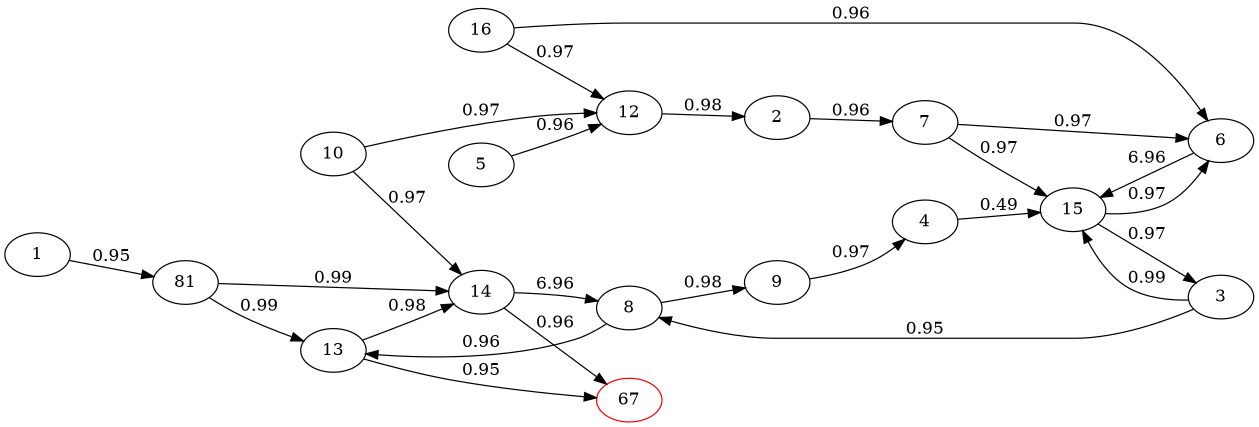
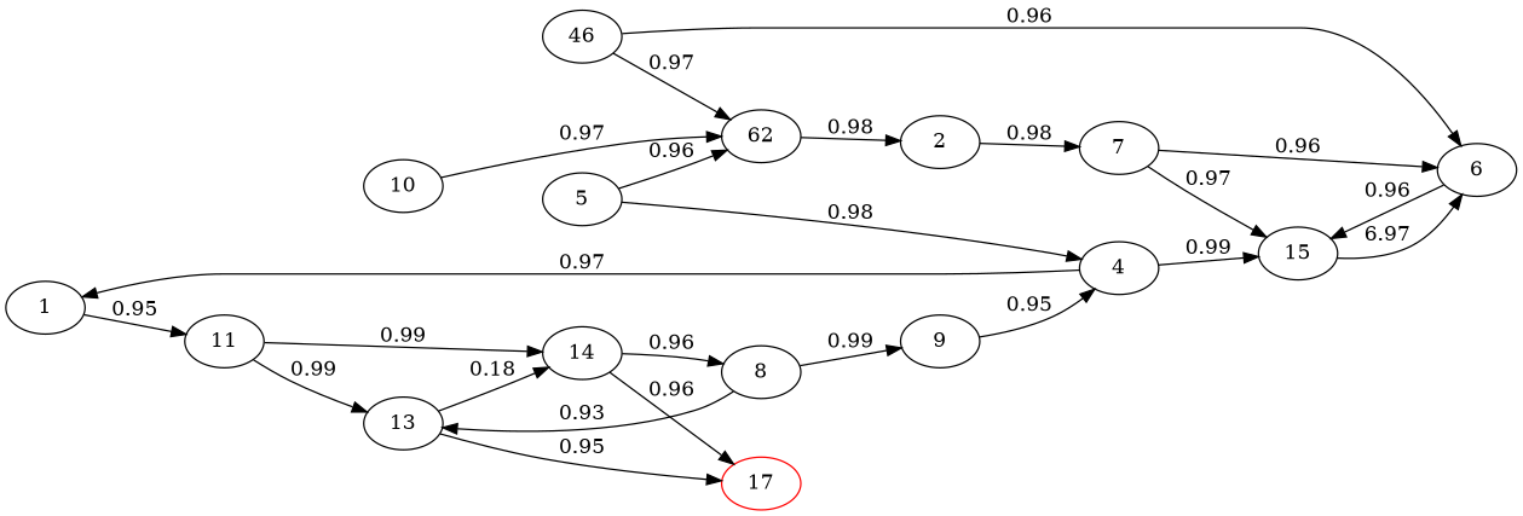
  digraph {
    rankdir=LR
    1
-   11 [label=81]
+   11
    13
    14
    2
    7
    15
    6
-   3
    8
    9
    4
    5
-   12
-   17 [color=Red label=67]
+   12 [label=62]
+   17 [color=Red]
    10
-   16
+   16 [label=46]
    1 -> 11 [label=0.95]
    11 -> 13 [label=0.99]
    11 -> 14 [label=0.99]
-   13 -> 14 [label=0.98]
+   13 -> 14 [label=0.18]
    13 -> 17 [label=0.95]
-   14 -> 8 [label=6.96]
+   14 -> 8 [label=0.96]
    14 -> 17 [label=0.96]
-   2 -> 7 [label=0.96]
+   2 -> 7 [label=0.98]
    7 -> 15 [label=0.97]
-   7 -> 6 [label=0.97]
-   15 -> 6 [label=0.97]
-   15 -> 3 [label=0.97]
-   6 -> 15 [label=6.96]
-   3 -> 15 [label=0.99]
-   3 -> 8 [label=0.95]
-   8 -> 13 [label=0.96]
-   8 -> 9 [label=0.98]
-   9 -> 4 [label=0.97]
-   4 -> 15 [label=0.49]
+   7 -> 6 [label=0.96]
+   15 -> 6 [label=6.97]
+   6 -> 15 [label=0.96]
+   8 -> 13 [label=0.93]
+   8 -> 9 [label=0.99]
+   9 -> 4 [label=0.95]
+   4 -> 1 [label=0.97]
+   4 -> 15 [label=0.99]
+   5 -> 4 [label=0.98]
    5 -> 12 [label=0.96]
    12 -> 2 [label=0.98]
-   10 -> 14 [label=0.97]
    10 -> 12 [label=0.97]
    16 -> 6 [label=0.96]
    16 -> 12 [label=0.97]
  }
